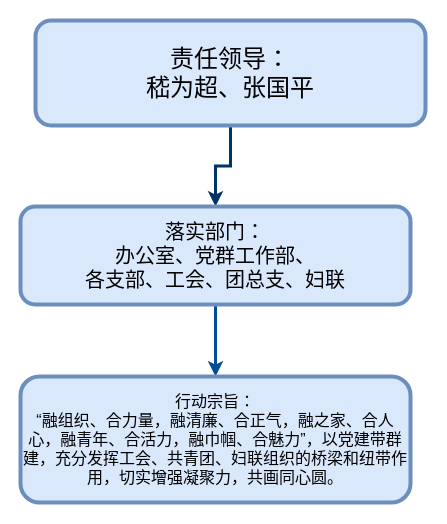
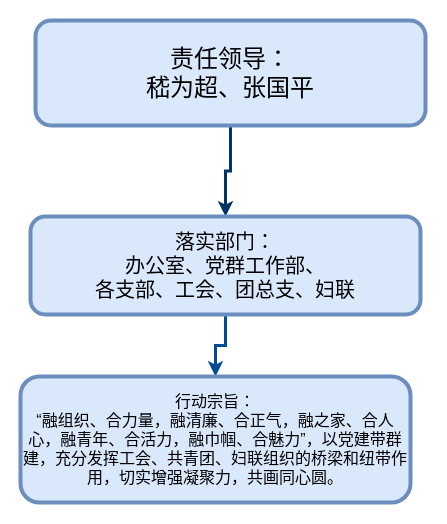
  <mxCell id="0" />
  <mxCell id="1" parent="0" />
  <mxCell id="2" value="" style="edgeStyle=orthogonalEdgeStyle;rounded=0;orthogonalLoop=1;jettySize=auto;html=1;fontSize=16;strokeColor=#003366;strokeWidth=3;" edge="1" parent="1" source="3" target="5"><mxGeometry relative="1" as="geometry" /></mxCell>
  <mxCell id="3" value="责任领导：&lt;br&gt;嵇为超、张国平" style="rounded=1;whiteSpace=wrap;html=1;fillColor=#dae8fc;strokeColor=#6c8ebf;fontSize=24;strokeWidth=4;" vertex="1" parent="1"><mxGeometry x="35" y="20" width="390" height="105" as="geometry" /></mxCell>
  <mxCell id="4" value="" style="edgeStyle=orthogonalEdgeStyle;rounded=0;orthogonalLoop=1;jettySize=auto;html=1;fontSize=16;strokeColor=#004C99;strokeWidth=3;" edge="1" parent="1" source="5" target="6"><mxGeometry relative="1" as="geometry" /></mxCell>
- <mxCell id="5" value="落实部门：&lt;br&gt;办公室、党群工作部、&lt;br&gt;各支部、工会、团总支、妇联" style="rounded=1;whiteSpace=wrap;html=1;fillColor=#dae8fc;strokeColor=#6c8ebf;fontSize=20;strokeWidth=4;" vertex="1" parent="1"><mxGeometry x="20" y="206" width="390" height="98" as="geometry" /></mxCell>
+ <mxCell id="5" value="落实部门：&lt;br&gt;办公室、党群工作部、&lt;br&gt;各支部、工会、团总支、妇联" style="rounded=1;whiteSpace=wrap;html=1;fillColor=#dae8fc;strokeColor=#6c8ebf;fontSize=20;strokeWidth=4;" vertex="1" parent="1"><mxGeometry x="30" y="216" width="390" height="98" as="geometry" /></mxCell>
  <mxCell id="6" value="行动宗旨：&lt;br style=&quot;font-size: 16px;&quot;&gt;“融组织、合力量，融清廉、合正气，融之家、合人心，融青年、合活力，融巾帼、合魅力”，以党建带群建，充分发挥工会、共青团、妇联组织的桥梁和纽带作用，切实增强凝聚力，共画同心圆。" style="rounded=1;whiteSpace=wrap;html=1;fillColor=#dae8fc;strokeColor=#6c8ebf;fontSize=16;strokeWidth=4;" vertex="1" parent="1"><mxGeometry x="20" y="376" width="390" height="126" as="geometry" /></mxCell>
